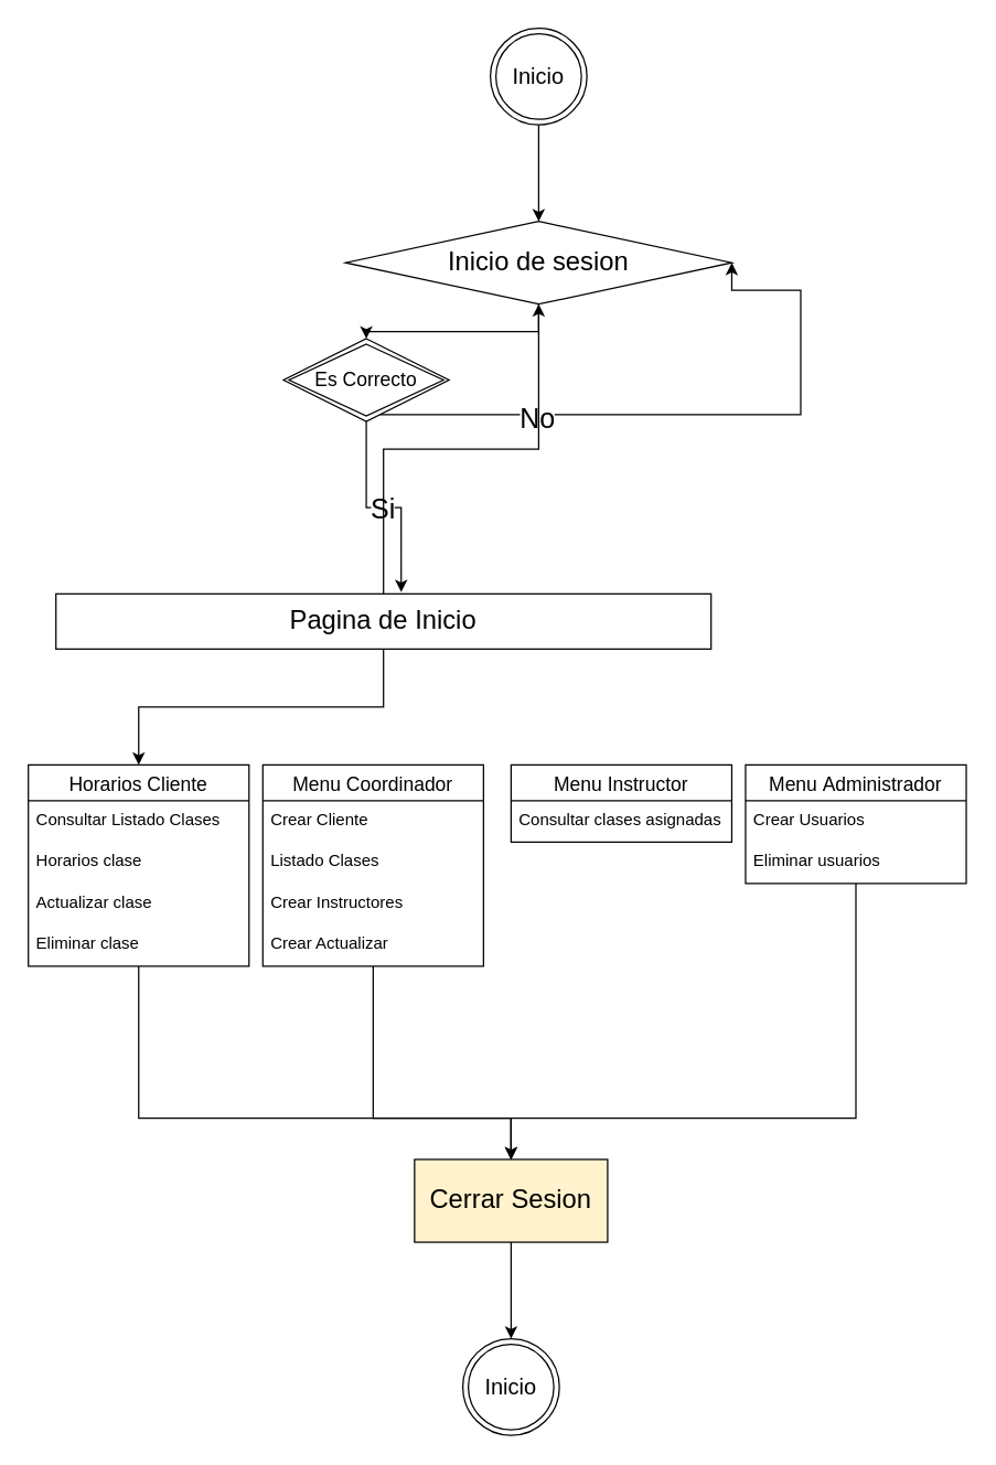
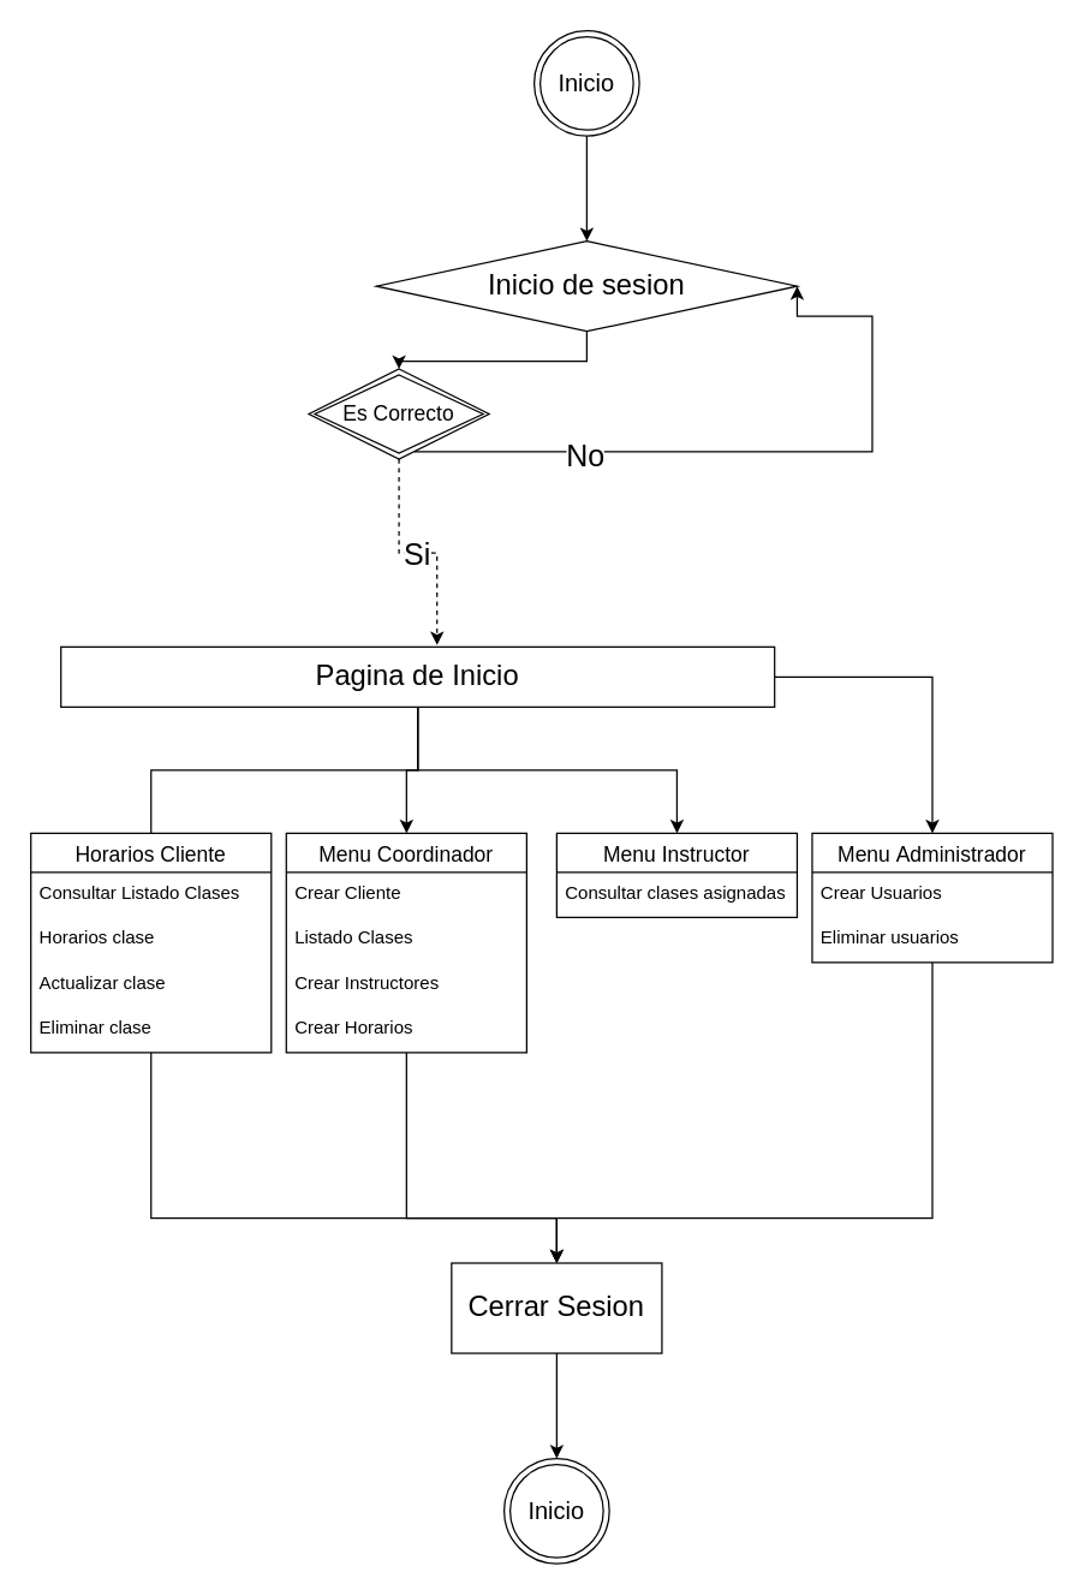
  <mxCell id="0" />
  <mxCell id="1" parent="0" />
  <mxCell id="2" style="edgeStyle=orthogonalEdgeStyle;rounded=0;orthogonalLoop=1;jettySize=auto;html=1;entryX=0.5;entryY=0;entryDx=0;entryDy=0;fontSize=20;" edge="1" parent="1" source="3" target="5"><mxGeometry relative="1" as="geometry" /></mxCell>
  <mxCell id="3" value="&lt;font style=&quot;font-size: 16px&quot;&gt;Inicio&lt;/font&gt;" style="ellipse;shape=doubleEllipse;whiteSpace=wrap;html=1;aspect=fixed;" vertex="1" parent="1"><mxGeometry x="355" y="20" width="70" height="70" as="geometry" /></mxCell>
  <mxCell id="4" style="edgeStyle=orthogonalEdgeStyle;rounded=0;orthogonalLoop=1;jettySize=auto;html=1;entryX=0.5;entryY=0;entryDx=0;entryDy=0;" edge="1" parent="1" source="5" target="9"><mxGeometry relative="1" as="geometry" /></mxCell>
  <mxCell id="5" value="&lt;font style=&quot;font-size: 19px&quot;&gt;Inicio de sesion&lt;/font&gt;" style="rhombus;whiteSpace=wrap;html=1;" vertex="1" parent="1"><mxGeometry x="250" y="160" width="280" height="60" as="geometry" /></mxCell>
  <mxCell id="6" style="edgeStyle=orthogonalEdgeStyle;rounded=0;orthogonalLoop=1;jettySize=auto;html=1;entryX=1;entryY=0.5;entryDx=0;entryDy=0;" edge="1" parent="1" source="9" target="5"><mxGeometry relative="1" as="geometry"><Array as="points"><mxPoint x="580" y="300" /><mxPoint x="580" y="210" /></Array></mxGeometry></mxCell>
  <mxCell id="7" value="&lt;font style=&quot;font-size: 20px;&quot;&gt;No&lt;/font&gt;" style="edgeLabel;html=1;align=center;verticalAlign=middle;resizable=0;points=[];fontSize=20;" vertex="1" connectable="0" parent="6"><mxGeometry x="-0.512" y="-1" relative="1" as="geometry"><mxPoint as="offset" /></mxGeometry></mxCell>
- <mxCell id="8" value="&lt;span style=&quot;font-size: 20px&quot;&gt;Si&lt;br&gt;&lt;/span&gt;" style="edgeStyle=orthogonalEdgeStyle;rounded=0;orthogonalLoop=1;jettySize=auto;html=1;entryX=0.527;entryY=-0.033;entryDx=0;entryDy=0;entryPerimeter=0;" edge="1" parent="1" source="9" target="20"><mxGeometry relative="1" as="geometry"><mxPoint x="180" y="340" as="targetPoint" /></mxGeometry></mxCell>
+ <mxCell id="8" value="&lt;span style=&quot;font-size: 20px&quot;&gt;Si&lt;br&gt;&lt;/span&gt;" style="edgeStyle=orthogonalEdgeStyle;rounded=0;orthogonalLoop=1;jettySize=auto;html=1;entryX=0.527;entryY=-0.033;entryDx=0;entryDy=0;entryPerimeter=0;dashed=1;" edge="1" parent="1" source="9" target="20"><mxGeometry relative="1" as="geometry"><mxPoint x="180" y="340" as="targetPoint" /></mxGeometry></mxCell>
  <mxCell id="9" value="&lt;span style=&quot;font-size: 14px&quot;&gt;Es Correcto&lt;/span&gt;" style="shape=rhombus;double=1;perimeter=rhombusPerimeter;whiteSpace=wrap;html=1;align=center;" vertex="1" parent="1"><mxGeometry x="205" y="245" width="120" height="60" as="geometry" /></mxCell>
  <mxCell id="10" style="edgeStyle=orthogonalEdgeStyle;rounded=0;orthogonalLoop=1;jettySize=auto;html=1;entryX=0.5;entryY=0;entryDx=0;entryDy=0;fontSize=20;" edge="1" parent="1" source="11" target="35"><mxGeometry relative="1" as="geometry"><Array as="points"><mxPoint x="100" y="810" /><mxPoint x="370" y="810" /></Array></mxGeometry></mxCell>
  <mxCell id="11" value="Horarios Cliente" style="swimlane;fontStyle=0;childLayout=stackLayout;horizontal=1;startSize=26;horizontalStack=0;resizeParent=1;resizeParentMax=0;resizeLast=0;collapsible=1;marginBottom=0;align=center;fontSize=14;" vertex="1" parent="1"><mxGeometry x="20" y="554" width="160" height="146" as="geometry" /></mxCell>
  <mxCell id="12" value="Consultar Listado Clases" style="text;strokeColor=none;fillColor=none;spacingLeft=4;spacingRight=4;overflow=hidden;rotatable=0;points=[[0,0.5],[1,0.5]];portConstraint=eastwest;fontSize=12;" vertex="1" parent="11"><mxGeometry y="26" width="160" height="30" as="geometry" /></mxCell>
  <mxCell id="13" value="Horarios clase" style="text;strokeColor=none;fillColor=none;spacingLeft=4;spacingRight=4;overflow=hidden;rotatable=0;points=[[0,0.5],[1,0.5]];portConstraint=eastwest;fontSize=12;" vertex="1" parent="11"><mxGeometry y="56" width="160" height="30" as="geometry" /></mxCell>
  <mxCell id="14" value="Actualizar clase" style="text;strokeColor=none;fillColor=none;spacingLeft=4;spacingRight=4;overflow=hidden;rotatable=0;points=[[0,0.5],[1,0.5]];portConstraint=eastwest;fontSize=12;" vertex="1" parent="11"><mxGeometry y="86" width="160" height="30" as="geometry" /></mxCell>
  <mxCell id="15" value="Eliminar clase" style="text;strokeColor=none;fillColor=none;spacingLeft=4;spacingRight=4;overflow=hidden;rotatable=0;points=[[0,0.5],[1,0.5]];portConstraint=eastwest;fontSize=12;" vertex="1" parent="11"><mxGeometry y="116" width="160" height="30" as="geometry" /></mxCell>
- <mxCell id="17" style="edgeStyle=orthogonalEdgeStyle;rounded=0;orthogonalLoop=1;jettySize=auto;html=1;entryX=0.5;entryY=0;entryDx=0;entryDy=0;fontSize=20;" edge="1" parent="1" source="20" target="11"><mxGeometry relative="1" as="geometry" /></mxCell>
- <mxCell id="19" style="edgeStyle=orthogonalEdgeStyle;rounded=0;orthogonalLoop=1;jettySize=auto;html=1;fontSize=20;" edge="1" parent="1" source="20" target="5"><mxGeometry relative="1" as="geometry" /></mxCell>
+ <mxCell id="16" style="edgeStyle=orthogonalEdgeStyle;rounded=0;orthogonalLoop=1;jettySize=auto;html=1;entryX=0.5;entryY=0;entryDx=0;entryDy=0;fontSize=20;" edge="1" parent="1" source="20" target="22"><mxGeometry relative="1" as="geometry" /></mxCell>
+ <mxCell id="17" style="edgeStyle=orthogonalEdgeStyle;rounded=0;orthogonalLoop=1;jettySize=auto;html=1;entryX=0.5;entryY=0;entryDx=0;entryDy=0;fontSize=20;endArrow=none;" edge="1" parent="1" source="20" target="11"><mxGeometry relative="1" as="geometry" /></mxCell>
+ <mxCell id="18" style="edgeStyle=orthogonalEdgeStyle;rounded=0;orthogonalLoop=1;jettySize=auto;html=1;fontSize=20;" edge="1" parent="1" source="20" target="27"><mxGeometry relative="1" as="geometry" /></mxCell>
+ <mxCell id="19" style="edgeStyle=orthogonalEdgeStyle;rounded=0;orthogonalLoop=1;jettySize=auto;html=1;entryX=0.5;entryY=0;entryDx=0;entryDy=0;fontSize=20;" edge="1" parent="1" source="20" target="30"><mxGeometry relative="1" as="geometry" /></mxCell>
  <mxCell id="20" value="&lt;font style=&quot;font-size: 19px&quot;&gt;Pagina de Inicio&lt;/font&gt;" style="rounded=0;whiteSpace=wrap;html=1;" vertex="1" parent="1"><mxGeometry x="40" y="430" width="475" height="40" as="geometry" /></mxCell>
  <mxCell id="21" style="edgeStyle=orthogonalEdgeStyle;rounded=0;orthogonalLoop=1;jettySize=auto;html=1;fontSize=20;endArrow=open;" edge="1" parent="1" source="22" target="35"><mxGeometry relative="1" as="geometry"><Array as="points"><mxPoint x="270" y="810" /><mxPoint x="370" y="810" /></Array></mxGeometry></mxCell>
  <mxCell id="22" value="Menu Coordinador" style="swimlane;fontStyle=0;childLayout=stackLayout;horizontal=1;startSize=26;horizontalStack=0;resizeParent=1;resizeParentMax=0;resizeLast=0;collapsible=1;marginBottom=0;align=center;fontSize=14;" vertex="1" parent="1"><mxGeometry x="190" y="554" width="160" height="146" as="geometry" /></mxCell>
  <mxCell id="23" value="Crear Cliente" style="text;strokeColor=none;fillColor=none;spacingLeft=4;spacingRight=4;overflow=hidden;rotatable=0;points=[[0,0.5],[1,0.5]];portConstraint=eastwest;fontSize=12;" vertex="1" parent="22"><mxGeometry y="26" width="160" height="30" as="geometry" /></mxCell>
  <mxCell id="24" value="Listado Clases" style="text;strokeColor=none;fillColor=none;spacingLeft=4;spacingRight=4;overflow=hidden;rotatable=0;points=[[0,0.5],[1,0.5]];portConstraint=eastwest;fontSize=12;" vertex="1" parent="22"><mxGeometry y="56" width="160" height="30" as="geometry" /></mxCell>
  <mxCell id="25" value="Crear Instructores" style="text;strokeColor=none;fillColor=none;spacingLeft=4;spacingRight=4;overflow=hidden;rotatable=0;points=[[0,0.5],[1,0.5]];portConstraint=eastwest;fontSize=12;" vertex="1" parent="22"><mxGeometry y="86" width="160" height="30" as="geometry" /></mxCell>
- <mxCell id="26" value="Crear Actualizar" style="text;strokeColor=none;fillColor=none;spacingLeft=4;spacingRight=4;overflow=hidden;rotatable=0;points=[[0,0.5],[1,0.5]];portConstraint=eastwest;fontSize=12;" vertex="1" parent="22"><mxGeometry y="116" width="160" height="30" as="geometry" /></mxCell>
+ <mxCell id="26" value="Crear Horarios" style="text;strokeColor=none;fillColor=none;spacingLeft=4;spacingRight=4;overflow=hidden;rotatable=0;points=[[0,0.5],[1,0.5]];portConstraint=eastwest;fontSize=12;" vertex="1" parent="22"><mxGeometry y="116" width="160" height="30" as="geometry" /></mxCell>
  <mxCell id="27" value="Menu Instructor" style="swimlane;fontStyle=0;childLayout=stackLayout;horizontal=1;startSize=26;horizontalStack=0;resizeParent=1;resizeParentMax=0;resizeLast=0;collapsible=1;marginBottom=0;align=center;fontSize=14;" vertex="1" parent="1"><mxGeometry x="370" y="554" width="160" height="56" as="geometry" /></mxCell>
  <mxCell id="28" value="Consultar clases asignadas" style="text;strokeColor=none;fillColor=none;spacingLeft=4;spacingRight=4;overflow=hidden;rotatable=0;points=[[0,0.5],[1,0.5]];portConstraint=eastwest;fontSize=12;" vertex="1" parent="27"><mxGeometry y="26" width="160" height="30" as="geometry" /></mxCell>
  <mxCell id="29" style="edgeStyle=orthogonalEdgeStyle;rounded=0;orthogonalLoop=1;jettySize=auto;html=1;fontSize=20;" edge="1" parent="1" source="30"><mxGeometry relative="1" as="geometry"><mxPoint x="370" y="840" as="targetPoint" /><Array as="points"><mxPoint x="620" y="810" /><mxPoint x="370" y="810" /></Array></mxGeometry></mxCell>
  <mxCell id="30" value="Menu Administrador" style="swimlane;fontStyle=0;childLayout=stackLayout;horizontal=1;startSize=26;horizontalStack=0;resizeParent=1;resizeParentMax=0;resizeLast=0;collapsible=1;marginBottom=0;align=center;fontSize=14;" vertex="1" parent="1"><mxGeometry x="540" y="554" width="160" height="86" as="geometry" /></mxCell>
  <mxCell id="31" value="Crear Usuarios" style="text;strokeColor=none;fillColor=none;spacingLeft=4;spacingRight=4;overflow=hidden;rotatable=0;points=[[0,0.5],[1,0.5]];portConstraint=eastwest;fontSize=12;" vertex="1" parent="30"><mxGeometry y="26" width="160" height="30" as="geometry" /></mxCell>
  <mxCell id="32" value="Eliminar usuarios" style="text;strokeColor=none;fillColor=none;spacingLeft=4;spacingRight=4;overflow=hidden;rotatable=0;points=[[0,0.5],[1,0.5]];portConstraint=eastwest;fontSize=12;" vertex="1" parent="30"><mxGeometry y="56" width="160" height="30" as="geometry" /></mxCell>
  <mxCell id="33" value="&lt;font style=&quot;font-size: 16px&quot;&gt;Inicio&lt;/font&gt;" style="ellipse;shape=doubleEllipse;whiteSpace=wrap;html=1;aspect=fixed;" vertex="1" parent="1"><mxGeometry x="335" y="970" width="70" height="70" as="geometry" /></mxCell>
  <mxCell id="34" style="edgeStyle=orthogonalEdgeStyle;rounded=0;orthogonalLoop=1;jettySize=auto;html=1;fontSize=20;" edge="1" parent="1" source="35" target="33"><mxGeometry relative="1" as="geometry" /></mxCell>
- <mxCell id="35" value="&lt;font style=&quot;font-size: 19px&quot;&gt;Cerrar Sesion&lt;/font&gt;" style="rounded=0;whiteSpace=wrap;html=1;fillColor=#fff2cc;" vertex="1" parent="1"><mxGeometry x="300" y="840" width="140" height="60" as="geometry" /></mxCell>
+ <mxCell id="35" value="&lt;font style=&quot;font-size: 19px&quot;&gt;Cerrar Sesion&lt;/font&gt;" style="rounded=0;whiteSpace=wrap;html=1;" vertex="1" parent="1"><mxGeometry x="300" y="840" width="140" height="60" as="geometry" /></mxCell>
